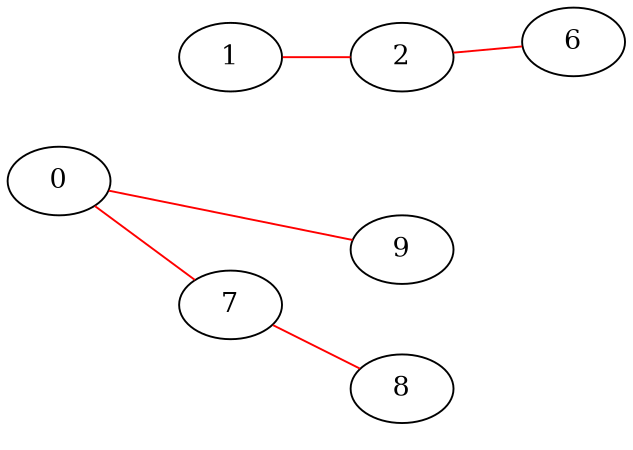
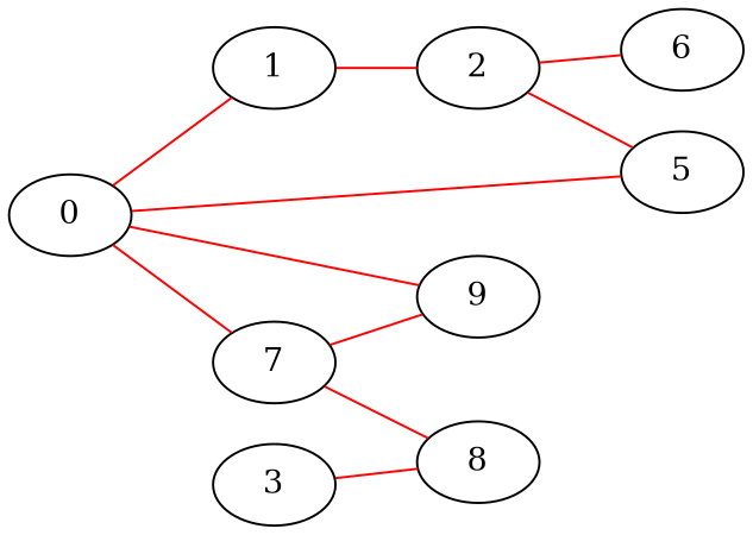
  graph {
    fontname="DejaVu Serif"
    rankdir=LR
    node [fontname="DejaVu Serif"]
    edge [color=red fontname="DejaVu Serif"]
    0
    1
+   5
    9
    7
    2
+   3
    8
    6
+   0 -- 1
+   0 -- 5
    0 -- 9
    0 -- 7
    1 -- 2
+   7 -- 9
    7 -- 8
+   2 -- 5
    2 -- 6
+   3 -- 8
  }
